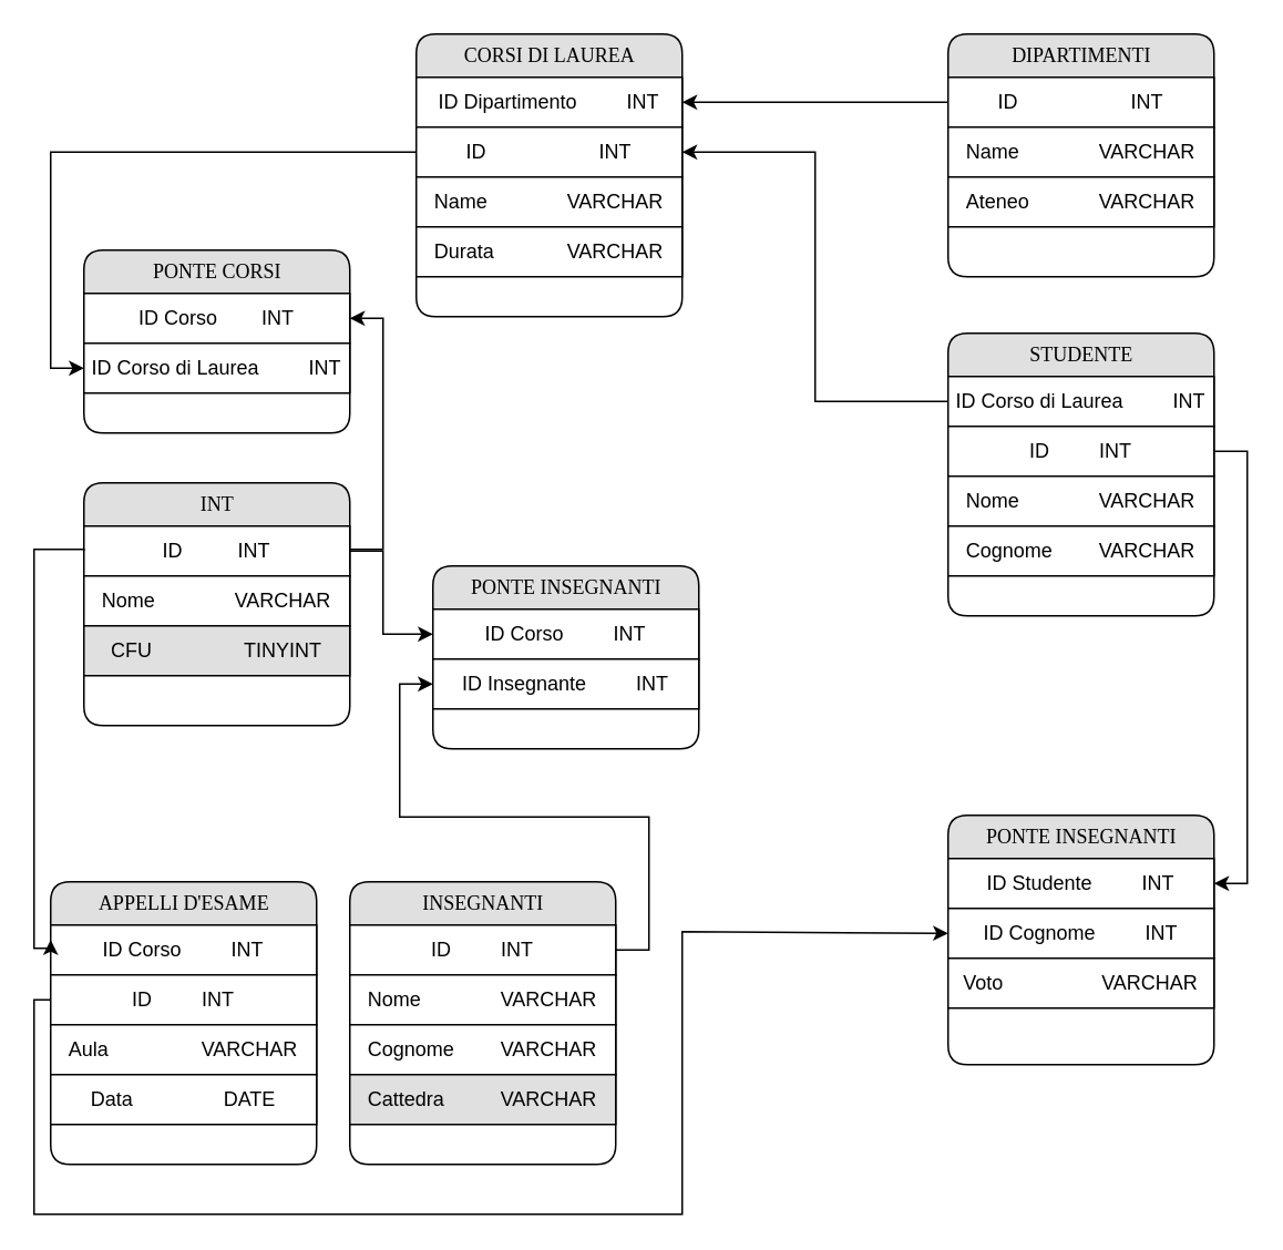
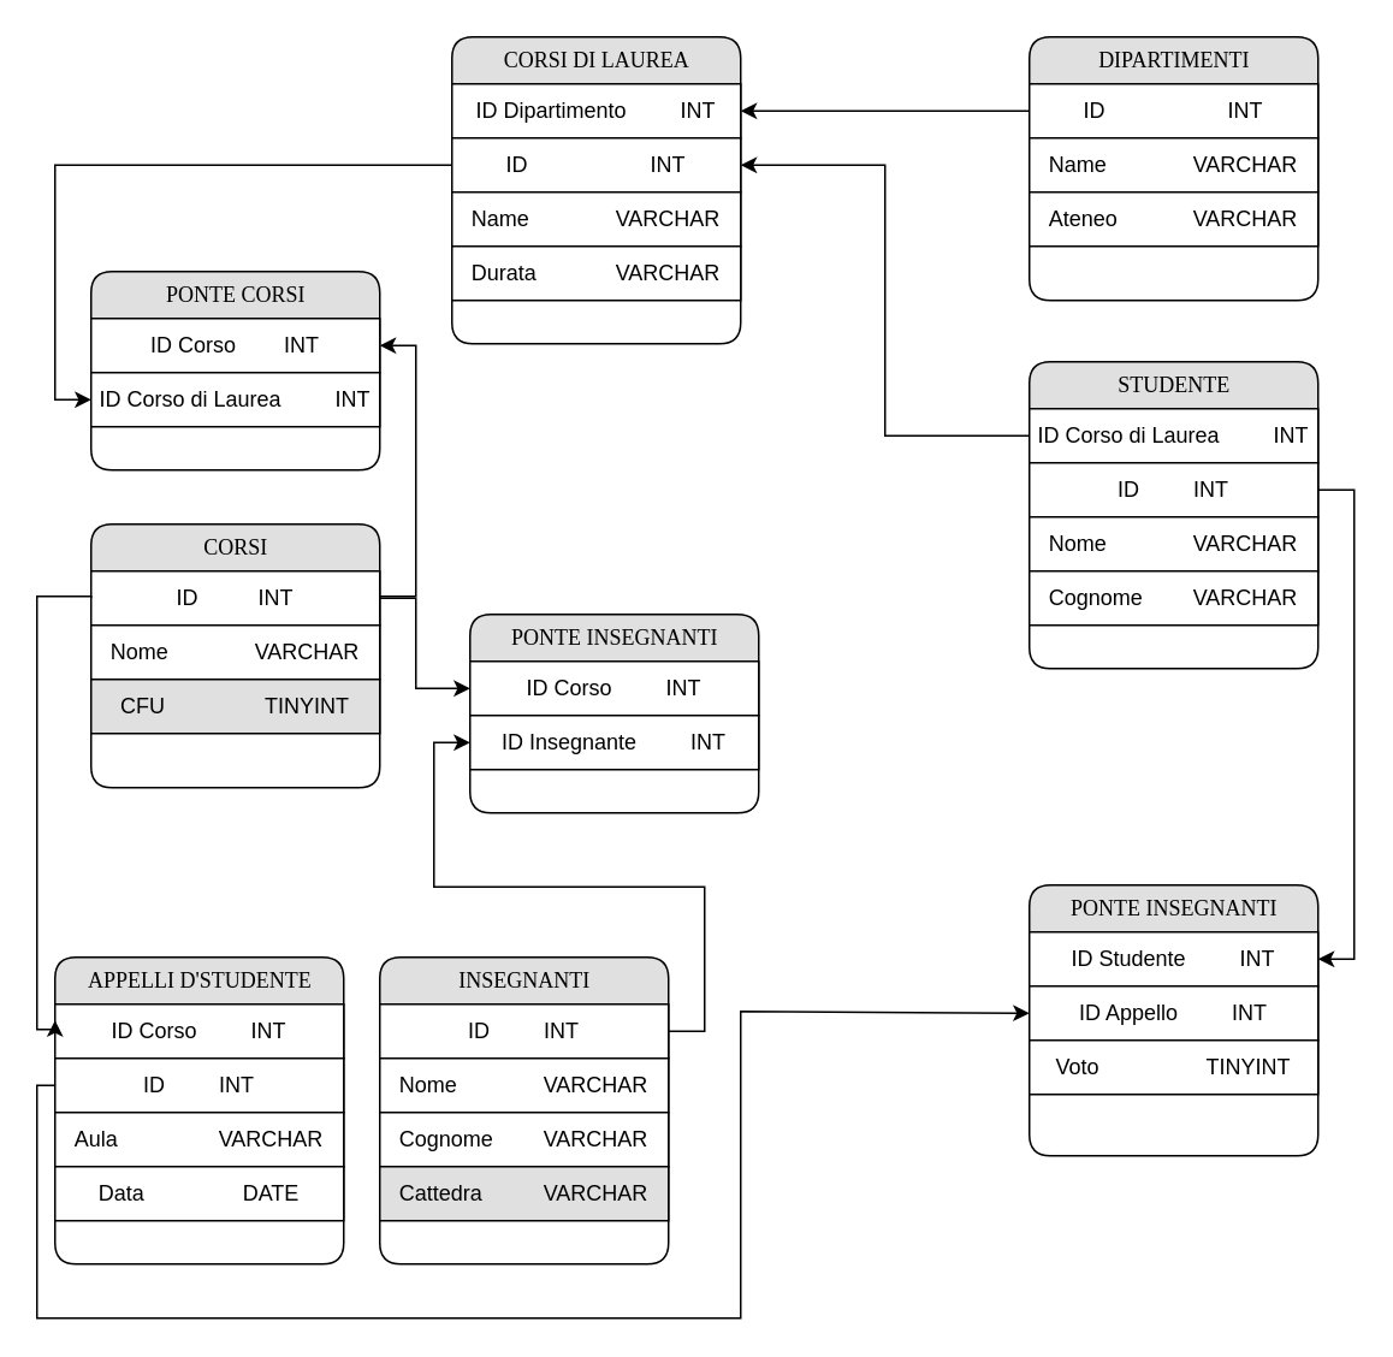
  <mxCell id="0" />
  <mxCell id="1" parent="0" />
  <mxCell id="2" value="" style="edgeStyle=orthogonalEdgeStyle;rounded=0;orthogonalLoop=1;jettySize=auto;html=1;entryX=1;entryY=0.5;entryDx=0;entryDy=0;exitX=0;exitY=0.5;exitDx=0;exitDy=0;" edge="1" parent="1" source="4" target="8"><mxGeometry relative="1" as="geometry"><mxPoint x="470" y="0" as="sourcePoint" /></mxGeometry></mxCell>
  <mxCell id="3" value="DIPARTIMENTI" style="swimlane;html=1;fontStyle=0;childLayout=stackLayout;horizontal=1;startSize=26;fillColor=#e0e0e0;horizontalStack=0;resizeParent=1;resizeLast=0;collapsible=1;marginBottom=0;swimlaneFillColor=#ffffff;align=center;rounded=1;shadow=0;comic=0;labelBackgroundColor=none;strokeWidth=1;fontFamily=Verdana;fontSize=12" parent="1" vertex="1"><mxGeometry x="570" y="20" width="160" height="146" as="geometry" /></mxCell>
  <mxCell id="4" value="ID&lt;span style=&quot;white-space: pre;&quot;&gt;&#09;&lt;/span&gt;&lt;span style=&quot;white-space: pre;&quot;&gt;&#09;&lt;/span&gt;&lt;span style=&quot;white-space: pre;&quot;&gt;&#09;&lt;/span&gt;INT" style="rounded=0;whiteSpace=wrap;html=1;" vertex="1" parent="3"><mxGeometry y="26" width="160" height="30" as="geometry" /></mxCell>
  <mxCell id="5" value="Name&amp;nbsp; &amp;nbsp; &amp;nbsp;&amp;nbsp;&lt;span style=&quot;white-space: pre;&quot;&gt;&#09;&lt;/span&gt;VARCHAR" style="rounded=0;whiteSpace=wrap;html=1;" vertex="1" parent="3"><mxGeometry y="56" width="160" height="30" as="geometry" /></mxCell>
  <mxCell id="6" value="Ateneo&amp;nbsp; &amp;nbsp; &amp;nbsp;&amp;nbsp;&lt;span style=&quot;white-space: pre;&quot;&gt;&#09;&lt;/span&gt;VARCHAR" style="rounded=0;whiteSpace=wrap;html=1;" vertex="1" parent="3"><mxGeometry y="86" width="160" height="30" as="geometry" /></mxCell>
  <mxCell id="7" value="CORSI DI LAUREA" style="swimlane;html=1;fontStyle=0;childLayout=stackLayout;horizontal=1;startSize=26;fillColor=#e0e0e0;horizontalStack=0;resizeParent=1;resizeLast=0;collapsible=1;marginBottom=0;swimlaneFillColor=#ffffff;align=center;rounded=1;shadow=0;comic=0;labelBackgroundColor=none;strokeWidth=1;fontFamily=Verdana;fontSize=12" vertex="1" parent="1"><mxGeometry x="250" y="20" width="160" height="170" as="geometry" /></mxCell>
  <mxCell id="8" value="ID Dipartimento&amp;nbsp; &amp;nbsp; &amp;nbsp; &amp;nbsp; &amp;nbsp;INT" style="rounded=0;whiteSpace=wrap;html=1;" vertex="1" parent="7"><mxGeometry y="26" width="160" height="30" as="geometry" /></mxCell>
  <mxCell id="9" value="ID&lt;span style=&quot;white-space: pre;&quot;&gt;&#09;&lt;/span&gt;&lt;span style=&quot;white-space: pre;&quot;&gt;&#09;&lt;/span&gt;&lt;span style=&quot;white-space: pre;&quot;&gt;&#09;&lt;/span&gt;INT" style="rounded=0;whiteSpace=wrap;html=1;" vertex="1" parent="7"><mxGeometry y="56" width="160" height="30" as="geometry" /></mxCell>
  <mxCell id="10" value="Name&lt;span style=&quot;white-space: pre;&quot;&gt;&#09;&lt;/span&gt;&lt;span style=&quot;white-space: pre;&quot;&gt;&#09;&lt;/span&gt;VARCHAR" style="rounded=0;whiteSpace=wrap;html=1;" vertex="1" parent="7"><mxGeometry y="86" width="160" height="30" as="geometry" /></mxCell>
  <mxCell id="11" value="Durata&lt;span style=&quot;white-space: pre;&quot;&gt;&#09;&lt;/span&gt;&lt;span style=&quot;white-space: pre;&quot;&gt;&#09;&lt;/span&gt;VARCHAR" style="rounded=0;whiteSpace=wrap;html=1;" vertex="1" parent="7"><mxGeometry y="116" width="160" height="30" as="geometry" /></mxCell>
- <mxCell id="12" value="INT" style="swimlane;html=1;fontStyle=0;childLayout=stackLayout;horizontal=1;startSize=26;fillColor=#e0e0e0;horizontalStack=0;resizeParent=1;resizeLast=0;collapsible=1;marginBottom=0;swimlaneFillColor=#ffffff;align=center;rounded=1;shadow=0;comic=0;labelBackgroundColor=none;strokeWidth=1;fontFamily=Verdana;fontSize=12" vertex="1" parent="1"><mxGeometry x="50" y="290" width="160" height="146" as="geometry" /></mxCell>
+ <mxCell id="12" value="CORSI" style="swimlane;html=1;fontStyle=0;childLayout=stackLayout;horizontal=1;startSize=26;fillColor=#e0e0e0;horizontalStack=0;resizeParent=1;resizeLast=0;collapsible=1;marginBottom=0;swimlaneFillColor=#ffffff;align=center;rounded=1;shadow=0;comic=0;labelBackgroundColor=none;strokeWidth=1;fontFamily=Verdana;fontSize=12" vertex="1" parent="1"><mxGeometry x="50" y="290" width="160" height="146" as="geometry" /></mxCell>
  <mxCell id="13" value="ID&amp;nbsp; &amp;nbsp; &amp;nbsp; &amp;nbsp; &amp;nbsp; INT" style="rounded=0;whiteSpace=wrap;html=1;" vertex="1" parent="12"><mxGeometry y="26" width="160" height="30" as="geometry" /></mxCell>
  <mxCell id="14" value="Nome&lt;span style=&quot;white-space: pre;&quot;&gt;&#09;&lt;/span&gt;&lt;span style=&quot;white-space: pre;&quot;&gt;&#09;&lt;/span&gt;VARCHAR" style="rounded=0;whiteSpace=wrap;html=1;" vertex="1" parent="12"><mxGeometry y="56" width="160" height="30" as="geometry" /></mxCell>
  <mxCell id="15" value="CFU&lt;span style=&quot;white-space: pre;&quot;&gt;&#09;&lt;/span&gt;&lt;span style=&quot;white-space: pre;&quot;&gt;&#09;&lt;/span&gt;&lt;span style=&quot;white-space: pre;&quot;&gt;&#09;&lt;/span&gt;TINYINT" style="rounded=0;whiteSpace=wrap;html=1;fillColor=#e0e0e0;" vertex="1" parent="12"><mxGeometry y="86" width="160" height="30" as="geometry" /></mxCell>
  <mxCell id="16" value="INSEGNANTI" style="swimlane;html=1;fontStyle=0;childLayout=stackLayout;horizontal=1;startSize=26;fillColor=#e0e0e0;horizontalStack=0;resizeParent=1;resizeLast=0;collapsible=1;marginBottom=0;swimlaneFillColor=#ffffff;align=center;rounded=1;shadow=0;comic=0;labelBackgroundColor=none;strokeWidth=1;fontFamily=Verdana;fontSize=12" vertex="1" parent="1"><mxGeometry x="210" y="530" width="160" height="170" as="geometry" /></mxCell>
  <mxCell id="17" value="ID&amp;nbsp; &amp;nbsp; &amp;nbsp; &amp;nbsp; &amp;nbsp;INT" style="rounded=0;whiteSpace=wrap;html=1;" vertex="1" parent="16"><mxGeometry y="26" width="160" height="30" as="geometry" /></mxCell>
  <mxCell id="18" value="Nome&lt;span style=&quot;white-space: pre;&quot;&gt;&#09;&lt;/span&gt;&lt;span style=&quot;white-space: pre;&quot;&gt;&#09;&lt;/span&gt;VARCHAR" style="rounded=0;whiteSpace=wrap;html=1;" vertex="1" parent="16"><mxGeometry y="56" width="160" height="30" as="geometry" /></mxCell>
  <mxCell id="19" value="Cognome&lt;span style=&quot;white-space: pre;&quot;&gt;&#09;&lt;/span&gt;VARCHAR" style="rounded=0;whiteSpace=wrap;html=1;" vertex="1" parent="16"><mxGeometry y="86" width="160" height="30" as="geometry" /></mxCell>
  <mxCell id="20" value="Cattedra&lt;span style=&quot;white-space: pre;&quot;&gt;&#09;&lt;/span&gt;&lt;span style=&quot;white-space: pre;&quot;&gt;&#09;&lt;/span&gt;VARCHAR" style="rounded=0;whiteSpace=wrap;html=1;fillColor=#e0e0e0;" vertex="1" parent="16"><mxGeometry y="116" width="160" height="30" as="geometry" /></mxCell>
- <mxCell id="21" value="APPELLI D'ESAME" style="swimlane;html=1;fontStyle=0;childLayout=stackLayout;horizontal=1;startSize=26;fillColor=#e0e0e0;horizontalStack=0;resizeParent=1;resizeLast=0;collapsible=1;marginBottom=0;swimlaneFillColor=#ffffff;align=center;rounded=1;shadow=0;comic=0;labelBackgroundColor=none;strokeWidth=1;fontFamily=Verdana;fontSize=12" vertex="1" parent="1"><mxGeometry x="30" y="530" width="160" height="170" as="geometry" /></mxCell>
+ <mxCell id="21" value="APPELLI D'STUDENTE" style="swimlane;html=1;fontStyle=0;childLayout=stackLayout;horizontal=1;startSize=26;fillColor=#e0e0e0;horizontalStack=0;resizeParent=1;resizeLast=0;collapsible=1;marginBottom=0;swimlaneFillColor=#ffffff;align=center;rounded=1;shadow=0;comic=0;labelBackgroundColor=none;strokeWidth=1;fontFamily=Verdana;fontSize=12" vertex="1" parent="1"><mxGeometry x="30" y="530" width="160" height="170" as="geometry" /></mxCell>
  <mxCell id="22" value="ID Corso&amp;nbsp; &amp;nbsp; &amp;nbsp; &amp;nbsp; &amp;nbsp;INT" style="rounded=0;whiteSpace=wrap;html=1;" vertex="1" parent="21"><mxGeometry y="26" width="160" height="30" as="geometry" /></mxCell>
  <mxCell id="23" value="ID&amp;nbsp; &amp;nbsp; &amp;nbsp; &amp;nbsp; &amp;nbsp;INT" style="rounded=0;whiteSpace=wrap;html=1;" vertex="1" parent="21"><mxGeometry y="56" width="160" height="30" as="geometry" /></mxCell>
  <mxCell id="24" value="Aula&lt;span style=&quot;white-space: pre;&quot;&gt;&#09;&lt;/span&gt;&lt;span style=&quot;white-space: pre;&quot;&gt;&#09;&lt;/span&gt;&lt;span style=&quot;white-space: pre;&quot;&gt;&#09;&lt;/span&gt;VARCHAR" style="rounded=0;whiteSpace=wrap;html=1;" vertex="1" parent="21"><mxGeometry y="86" width="160" height="30" as="geometry" /></mxCell>
  <mxCell id="25" value="Data&lt;span style=&quot;background-color: transparent; color: light-dark(rgb(0, 0, 0), rgb(255, 255, 255)); white-space: pre;&quot;&gt;&#09;&lt;/span&gt;&lt;span style=&quot;background-color: transparent; color: light-dark(rgb(0, 0, 0), rgb(255, 255, 255)); white-space: pre;&quot;&gt;&#09;&lt;/span&gt;DATE" style="rounded=0;whiteSpace=wrap;html=1;" vertex="1" parent="21"><mxGeometry y="116" width="160" height="30" as="geometry" /></mxCell>
  <mxCell id="26" value="STUDENTE" style="swimlane;html=1;fontStyle=0;childLayout=stackLayout;horizontal=1;startSize=26;fillColor=#e0e0e0;horizontalStack=0;resizeParent=1;resizeLast=0;collapsible=1;marginBottom=0;swimlaneFillColor=#ffffff;align=center;rounded=1;shadow=0;comic=0;labelBackgroundColor=none;strokeWidth=1;fontFamily=Verdana;fontSize=12" vertex="1" parent="1"><mxGeometry x="570" y="200" width="160" height="170" as="geometry" /></mxCell>
  <mxCell id="27" value="ID Corso di Laurea&amp;nbsp; &amp;nbsp; &amp;nbsp; &amp;nbsp; &amp;nbsp;INT" style="rounded=0;whiteSpace=wrap;html=1;" vertex="1" parent="26"><mxGeometry y="26" width="160" height="30" as="geometry" /></mxCell>
  <mxCell id="28" value="ID&amp;nbsp; &amp;nbsp; &amp;nbsp; &amp;nbsp; &amp;nbsp;INT" style="rounded=0;whiteSpace=wrap;html=1;" vertex="1" parent="26"><mxGeometry y="56" width="160" height="30" as="geometry" /></mxCell>
  <mxCell id="29" value="Nome&lt;span style=&quot;white-space: pre;&quot;&gt;&#09;&lt;/span&gt;&lt;span style=&quot;white-space: pre;&quot;&gt;&#09;&lt;/span&gt;VARCHAR" style="rounded=0;whiteSpace=wrap;html=1;" vertex="1" parent="26"><mxGeometry y="86" width="160" height="30" as="geometry" /></mxCell>
  <mxCell id="30" value="Cognome&lt;span style=&quot;white-space: pre;&quot;&gt;&#09;&lt;/span&gt;VARCHAR" style="rounded=0;whiteSpace=wrap;html=1;" vertex="1" parent="26"><mxGeometry y="116" width="160" height="30" as="geometry" /></mxCell>
  <mxCell id="31" style="edgeStyle=orthogonalEdgeStyle;rounded=0;orthogonalLoop=1;jettySize=auto;html=1;entryX=1;entryY=0.5;entryDx=0;entryDy=0;" edge="1" parent="1" source="27" target="9"><mxGeometry relative="1" as="geometry" /></mxCell>
  <mxCell id="32" value="PONTE CORSI" style="swimlane;html=1;fontStyle=0;childLayout=stackLayout;horizontal=1;startSize=26;fillColor=#e0e0e0;horizontalStack=0;resizeParent=1;resizeLast=0;collapsible=1;marginBottom=0;swimlaneFillColor=#ffffff;align=center;rounded=1;shadow=0;comic=0;labelBackgroundColor=none;strokeWidth=1;fontFamily=Verdana;fontSize=12" vertex="1" parent="1"><mxGeometry x="50" y="150" width="160" height="110" as="geometry" /></mxCell>
  <mxCell id="33" value="ID Corso&amp;nbsp; &amp;nbsp; &amp;nbsp; &amp;nbsp; INT" style="rounded=0;whiteSpace=wrap;html=1;" vertex="1" parent="32"><mxGeometry y="26" width="160" height="30" as="geometry" /></mxCell>
  <mxCell id="34" value="ID Corso di Laurea&amp;nbsp; &amp;nbsp; &amp;nbsp; &amp;nbsp; &amp;nbsp;INT" style="rounded=0;whiteSpace=wrap;html=1;" vertex="1" parent="32"><mxGeometry y="56" width="160" height="30" as="geometry" /></mxCell>
  <mxCell id="35" style="edgeStyle=orthogonalEdgeStyle;rounded=0;orthogonalLoop=1;jettySize=auto;html=1;entryX=0;entryY=0.5;entryDx=0;entryDy=0;" edge="1" parent="1" source="9" target="34"><mxGeometry relative="1" as="geometry" /></mxCell>
  <mxCell id="36" style="edgeStyle=orthogonalEdgeStyle;rounded=0;orthogonalLoop=1;jettySize=auto;html=1;entryX=1;entryY=0.5;entryDx=0;entryDy=0;" edge="1" parent="1" source="13" target="33"><mxGeometry relative="1" as="geometry"><Array as="points"><mxPoint x="230" y="330" /><mxPoint x="230" y="191" /></Array></mxGeometry></mxCell>
  <mxCell id="37" value="PONTE INSEGNANTI" style="swimlane;html=1;fontStyle=0;childLayout=stackLayout;horizontal=1;startSize=26;fillColor=#e0e0e0;horizontalStack=0;resizeParent=1;resizeLast=0;collapsible=1;marginBottom=0;swimlaneFillColor=#ffffff;align=center;rounded=1;shadow=0;comic=0;labelBackgroundColor=none;strokeWidth=1;fontFamily=Verdana;fontSize=12" vertex="1" parent="1"><mxGeometry x="260" y="340" width="160" height="110" as="geometry" /></mxCell>
  <mxCell id="38" value="ID Corso&amp;nbsp; &amp;nbsp; &amp;nbsp; &amp;nbsp; &amp;nbsp;INT" style="rounded=0;whiteSpace=wrap;html=1;" vertex="1" parent="37"><mxGeometry y="26" width="160" height="30" as="geometry" /></mxCell>
  <mxCell id="39" value="ID Insegnante&amp;nbsp; &amp;nbsp; &amp;nbsp; &amp;nbsp; &amp;nbsp;INT" style="rounded=0;whiteSpace=wrap;html=1;" vertex="1" parent="37"><mxGeometry y="56" width="160" height="30" as="geometry" /></mxCell>
  <mxCell id="40" style="edgeStyle=orthogonalEdgeStyle;rounded=0;orthogonalLoop=1;jettySize=auto;html=1;entryX=0;entryY=0.5;entryDx=0;entryDy=0;" edge="1" parent="1" source="13" target="38"><mxGeometry relative="1" as="geometry"><Array as="points"><mxPoint x="230" y="331" /><mxPoint x="230" y="381" /></Array></mxGeometry></mxCell>
  <mxCell id="41" style="edgeStyle=orthogonalEdgeStyle;rounded=0;orthogonalLoop=1;jettySize=auto;html=1;entryX=0;entryY=0.5;entryDx=0;entryDy=0;exitX=1;exitY=0.5;exitDx=0;exitDy=0;" edge="1" parent="1" source="17" target="39"><mxGeometry relative="1" as="geometry" /></mxCell>
  <mxCell id="42" style="edgeStyle=orthogonalEdgeStyle;rounded=0;orthogonalLoop=1;jettySize=auto;html=1;entryX=0;entryY=0.5;entryDx=0;entryDy=0;exitX=0;exitY=0.5;exitDx=0;exitDy=0;" edge="1" parent="1" source="13"><mxGeometry relative="1" as="geometry"><mxPoint x="130" y="340" as="sourcePoint" /><mxPoint x="30" y="565" as="targetPoint" /><Array as="points"><mxPoint x="20" y="330" /><mxPoint x="20" y="570" /><mxPoint x="30" y="570" /></Array></mxGeometry></mxCell>
  <mxCell id="43" value="PONTE INSEGNANTI" style="swimlane;html=1;fontStyle=0;childLayout=stackLayout;horizontal=1;startSize=26;fillColor=#e0e0e0;horizontalStack=0;resizeParent=1;resizeLast=0;collapsible=1;marginBottom=0;swimlaneFillColor=#ffffff;align=center;rounded=1;shadow=0;comic=0;labelBackgroundColor=none;strokeWidth=1;fontFamily=Verdana;fontSize=12" vertex="1" parent="1"><mxGeometry x="570" y="490" width="160" height="150" as="geometry" /></mxCell>
  <mxCell id="44" value="ID Studente&amp;nbsp; &amp;nbsp; &amp;nbsp; &amp;nbsp; &amp;nbsp;INT" style="rounded=0;whiteSpace=wrap;html=1;" vertex="1" parent="43"><mxGeometry y="26" width="160" height="30" as="geometry" /></mxCell>
- <mxCell id="45" value="ID Cognome&amp;nbsp; &amp;nbsp; &amp;nbsp; &amp;nbsp; &amp;nbsp;INT" style="rounded=0;whiteSpace=wrap;html=1;" vertex="1" parent="43"><mxGeometry y="56" width="160" height="30" as="geometry" /></mxCell>
- <mxCell id="46" value="Voto&lt;span style=&quot;white-space: pre;&quot;&gt;&#09;&lt;/span&gt;&lt;span style=&quot;white-space: pre;&quot;&gt;&#09;&lt;/span&gt;&amp;nbsp; &amp;nbsp; &amp;nbsp; &amp;nbsp; &amp;nbsp;VARCHAR" style="rounded=0;whiteSpace=wrap;html=1;" vertex="1" parent="43"><mxGeometry y="86" width="160" height="30" as="geometry" /></mxCell>
+ <mxCell id="45" value="ID Appello&amp;nbsp; &amp;nbsp; &amp;nbsp; &amp;nbsp; &amp;nbsp;INT" style="rounded=0;whiteSpace=wrap;html=1;" vertex="1" parent="43"><mxGeometry y="56" width="160" height="30" as="geometry" /></mxCell>
+ <mxCell id="46" value="Voto&lt;span style=&quot;white-space: pre;&quot;&gt;&#09;&lt;/span&gt;&lt;span style=&quot;white-space: pre;&quot;&gt;&#09;&lt;/span&gt;&amp;nbsp; &amp;nbsp; &amp;nbsp; &amp;nbsp; &amp;nbsp;TINYINT" style="rounded=0;whiteSpace=wrap;html=1;" vertex="1" parent="43"><mxGeometry y="86" width="160" height="30" as="geometry" /></mxCell>
  <mxCell id="47" style="edgeStyle=orthogonalEdgeStyle;rounded=0;orthogonalLoop=1;jettySize=auto;html=1;entryX=1;entryY=0.5;entryDx=0;entryDy=0;" edge="1" parent="1" source="28" target="44"><mxGeometry relative="1" as="geometry"><Array as="points"><mxPoint x="750" y="271" /><mxPoint x="750" y="531" /></Array></mxGeometry></mxCell>
  <mxCell id="48" style="edgeStyle=orthogonalEdgeStyle;rounded=0;orthogonalLoop=1;jettySize=auto;html=1;entryX=0;entryY=0.5;entryDx=0;entryDy=0;exitX=0;exitY=0.5;exitDx=0;exitDy=0;" edge="1" parent="1" source="23" target="45"><mxGeometry relative="1" as="geometry"><mxPoint x="110" y="620" as="sourcePoint" /><Array as="points"><mxPoint x="20" y="601" /><mxPoint x="20" y="730" /><mxPoint x="410" y="730" /><mxPoint x="410" y="560" /><mxPoint x="570" y="560" /></Array></mxGeometry></mxCell>
